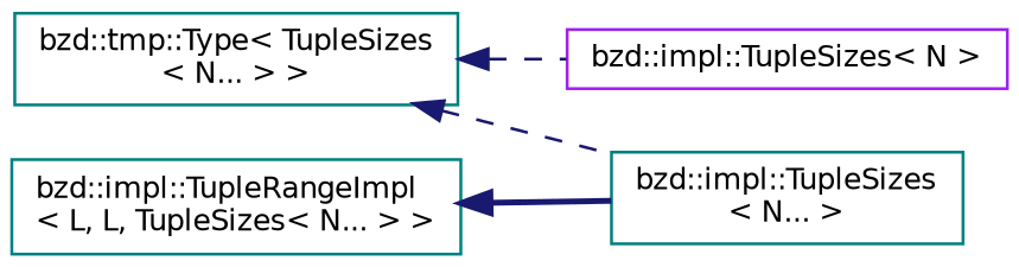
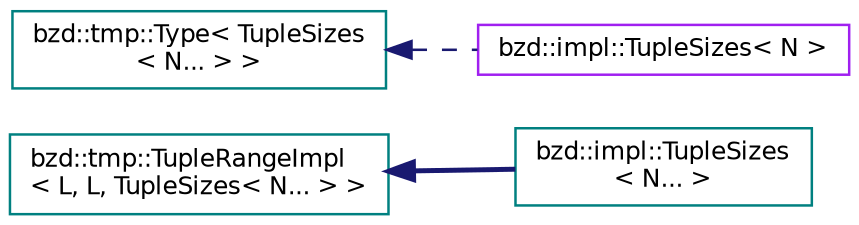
  digraph {
    rankdir=LR
    node [color=teal fillcolor=white fontname=Helvetica fontsize=10 shape=record style=filled]
    edge [color=midnightblue dir=back fontname=Helvetica fontsize=10 labelfontname=Helvetica labelfontsize=10 style=dashed]
    n1 [height=0.2 label="bzd::tmp::Type\< TupleSizes\l\< N... \> \>" width=0.4]
    n2 [color=purple height=0.2 label="bzd::impl::TupleSizes\< N \>" width=0.4]
    n3 [height=0.2 label="bzd::impl::TupleSizes\l\< N... \>" width=0.4]
-   n4 [height=0.2 label="bzd::impl::TupleRangeImpl\l\< L, L, TupleSizes\< N... \> \>" width=0.4]
+   n4 [height=0.2 label="bzd::tmp::TupleRangeImpl\l\< L, L, TupleSizes\< N... \> \>" width=0.4]
    n1 -> n2
-   n1 -> n3
    n4 -> n3 [style=bold]
  }
